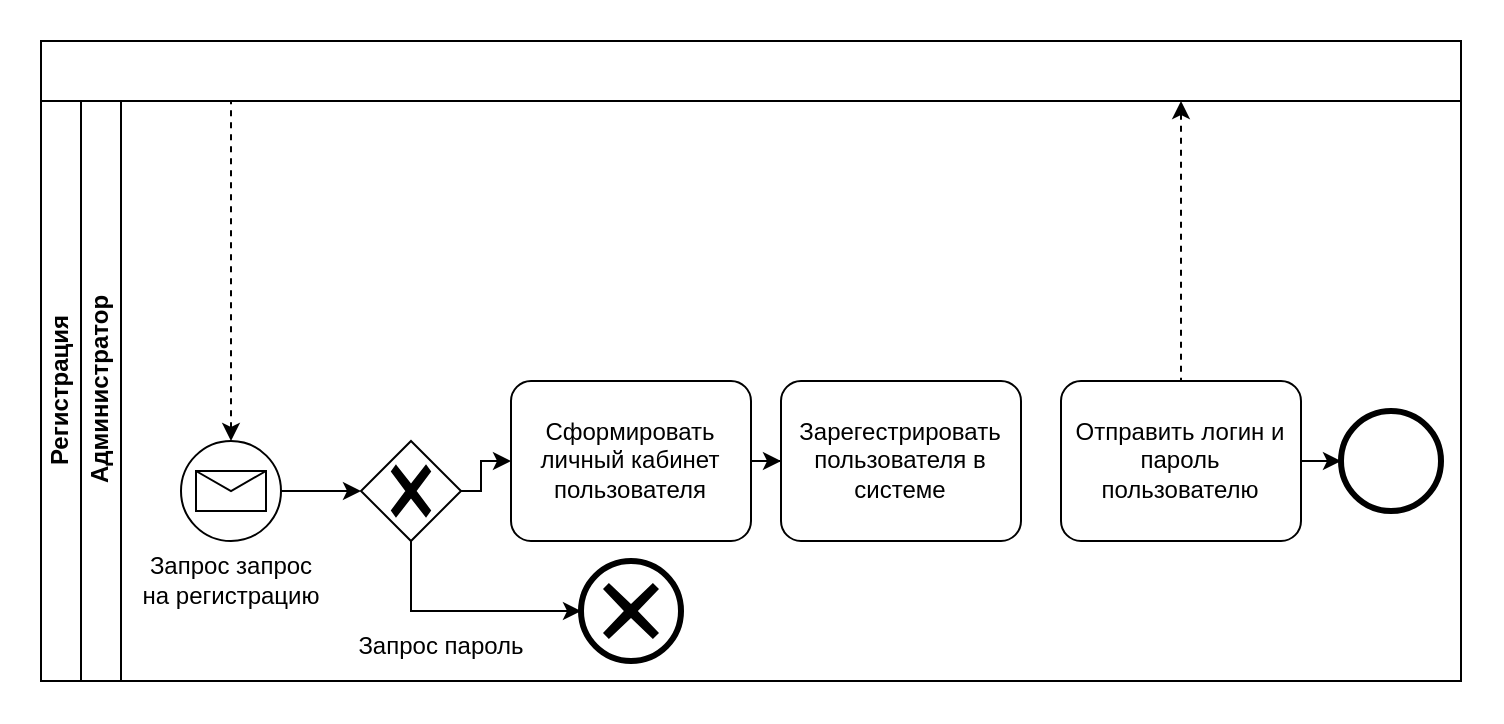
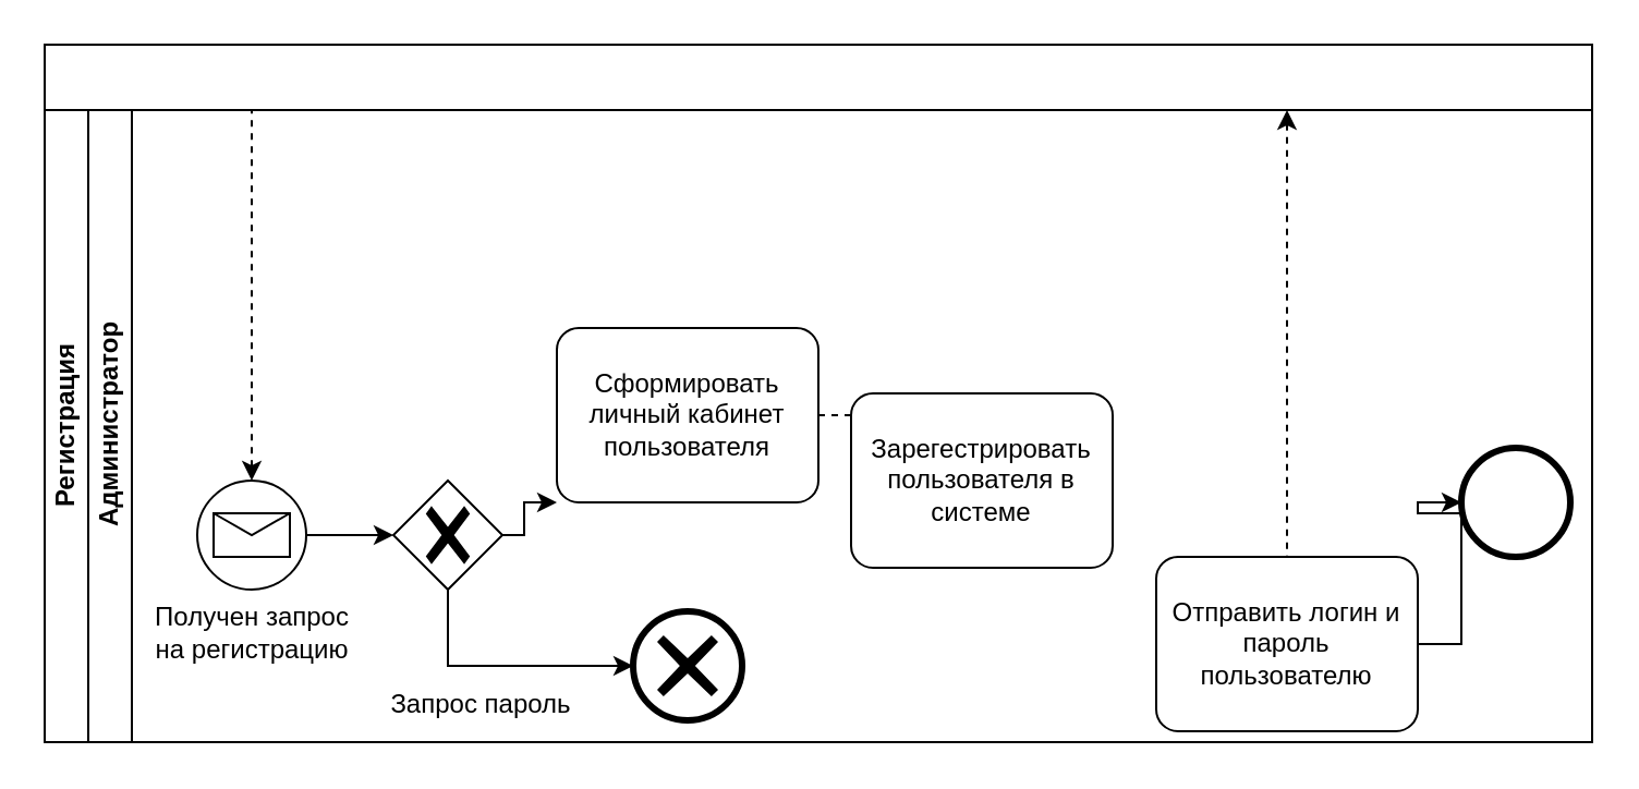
  <mxCell id="0" />
  <mxCell id="1" parent="0" />
  <mxCell id="2" value="Регистрация" style="swimlane;html=1;childLayout=stackLayout;resizeParent=1;resizeParentMax=0;horizontal=0;startSize=20;horizontalStack=0;whiteSpace=wrap;" vertex="1" parent="1"><mxGeometry x="20" y="50" width="710" height="290" as="geometry" /></mxCell>
  <mxCell id="3" value="Администратор" style="swimlane;html=1;startSize=20;horizontal=0;" vertex="1" parent="2"><mxGeometry x="20" width="690" height="290" as="geometry" /></mxCell>
  <mxCell id="4" value="" style="points=[[0.145,0.145,0],[0.5,0,0],[0.855,0.145,0],[1,0.5,0],[0.855,0.855,0],[0.5,1,0],[0.145,0.855,0],[0,0.5,0]];shape=mxgraph.bpmn.event;html=1;verticalLabelPosition=bottom;labelBackgroundColor=#ffffff;verticalAlign=top;align=center;perimeter=ellipsePerimeter;outlineConnect=0;aspect=fixed;outline=standard;symbol=message;" vertex="1" parent="3"><mxGeometry x="50" y="170" width="50" height="50" as="geometry" /></mxCell>
- <mxCell id="5" value="Запрос запрос&lt;div&gt;на регистрацию&lt;/div&gt;" style="text;html=1;align=center;verticalAlign=middle;resizable=0;points=[];autosize=1;strokeColor=none;fillColor=none;" vertex="1" parent="3"><mxGeometry x="20" y="220" width="110" height="40" as="geometry" /></mxCell>
+ <mxCell id="5" value="Получен запрос&lt;div&gt;на регистрацию&lt;/div&gt;" style="text;html=1;align=center;verticalAlign=middle;resizable=0;points=[];autosize=1;strokeColor=none;fillColor=none;" vertex="1" parent="3"><mxGeometry x="20" y="220" width="110" height="40" as="geometry" /></mxCell>
  <mxCell id="6" style="edgeStyle=orthogonalEdgeStyle;rounded=0;orthogonalLoop=1;jettySize=auto;html=1;" edge="1" parent="3" source="7" target="12"><mxGeometry relative="1" as="geometry"><Array as="points"><mxPoint x="200" y="195" /><mxPoint x="200" y="180" /></Array></mxGeometry></mxCell>
  <mxCell id="7" value="" style="points=[[0.25,0.25,0],[0.5,0,0],[0.75,0.25,0],[1,0.5,0],[0.75,0.75,0],[0.5,1,0],[0.25,0.75,0],[0,0.5,0]];shape=mxgraph.bpmn.gateway2;html=1;verticalLabelPosition=bottom;labelBackgroundColor=#ffffff;verticalAlign=top;align=center;perimeter=rhombusPerimeter;outlineConnect=0;outline=none;symbol=none;gwType=exclusive;" vertex="1" parent="3"><mxGeometry x="140" y="170" width="50" height="50" as="geometry" /></mxCell>
  <mxCell id="8" value="" style="points=[[0.145,0.145,0],[0.5,0,0],[0.855,0.145,0],[1,0.5,0],[0.855,0.855,0],[0.5,1,0],[0.145,0.855,0],[0,0.5,0]];shape=mxgraph.bpmn.event;html=1;verticalLabelPosition=bottom;labelBackgroundColor=#ffffff;verticalAlign=top;align=center;perimeter=ellipsePerimeter;outlineConnect=0;aspect=fixed;outline=end;symbol=cancel;" vertex="1" parent="3"><mxGeometry x="250" y="230" width="50" height="50" as="geometry" /></mxCell>
  <mxCell id="9" style="edgeStyle=orthogonalEdgeStyle;rounded=0;orthogonalLoop=1;jettySize=auto;html=1;entryX=0;entryY=0.5;entryDx=0;entryDy=0;entryPerimeter=0;" edge="1" parent="3" source="7" target="8"><mxGeometry relative="1" as="geometry"><Array as="points"><mxPoint x="165" y="255" /></Array></mxGeometry></mxCell>
  <mxCell id="10" style="edgeStyle=orthogonalEdgeStyle;rounded=0;orthogonalLoop=1;jettySize=auto;html=1;entryX=0;entryY=0.5;entryDx=0;entryDy=0;entryPerimeter=0;" edge="1" parent="3" source="4" target="7"><mxGeometry relative="1" as="geometry" /></mxCell>
  <mxCell id="11" style="edgeStyle=orthogonalEdgeStyle;rounded=0;orthogonalLoop=1;jettySize=auto;html=1;dashed=1;" edge="1" parent="3" source="12" target="13"><mxGeometry relative="1" as="geometry" /></mxCell>
- <mxCell id="12" value="Сформировать личный кабинет пользователя" style="points=[[0.25,0,0],[0.5,0,0],[0.75,0,0],[1,0.25,0],[1,0.5,0],[1,0.75,0],[0.75,1,0],[0.5,1,0],[0.25,1,0],[0,0.75,0],[0,0.5,0],[0,0.25,0]];shape=mxgraph.bpmn.task;whiteSpace=wrap;rectStyle=rounded;size=10;html=1;container=1;expand=0;collapsible=0;taskMarker=abstract;" vertex="1" parent="3"><mxGeometry x="215" y="140" width="120" height="80" as="geometry" /></mxCell>
- <mxCell id="13" value="Зарегестрировать пользователя в системе" style="points=[[0.25,0,0],[0.5,0,0],[0.75,0,0],[1,0.25,0],[1,0.5,0],[1,0.75,0],[0.75,1,0],[0.5,1,0],[0.25,1,0],[0,0.75,0],[0,0.5,0],[0,0.25,0]];shape=mxgraph.bpmn.task;whiteSpace=wrap;rectStyle=rounded;size=10;html=1;container=1;expand=0;collapsible=0;taskMarker=abstract;" vertex="1" parent="3"><mxGeometry x="350" y="140" width="120" height="80" as="geometry" /></mxCell>
+ <mxCell id="12" value="Сформировать личный кабинет пользователя" style="points=[[0.25,0,0],[0.5,0,0],[0.75,0,0],[1,0.25,0],[1,0.5,0],[1,0.75,0],[0.75,1,0],[0.5,1,0],[0.25,1,0],[0,0.75,0],[0,0.5,0],[0,0.25,0]];shape=mxgraph.bpmn.task;whiteSpace=wrap;rectStyle=rounded;size=10;html=1;container=1;expand=0;collapsible=0;taskMarker=abstract;" vertex="1" parent="3"><mxGeometry x="215" y="100" width="120" height="80" as="geometry" /></mxCell>
+ <mxCell id="13" value="Зарегестрировать пользователя в системе" style="points=[[0.25,0,0],[0.5,0,0],[0.75,0,0],[1,0.25,0],[1,0.5,0],[1,0.75,0],[0.75,1,0],[0.5,1,0],[0.25,1,0],[0,0.75,0],[0,0.5,0],[0,0.25,0]];shape=mxgraph.bpmn.task;whiteSpace=wrap;rectStyle=rounded;size=10;html=1;container=1;expand=0;collapsible=0;taskMarker=abstract;" vertex="1" parent="3"><mxGeometry x="350" y="130" width="120" height="80" as="geometry" /></mxCell>
  <mxCell id="14" style="edgeStyle=orthogonalEdgeStyle;rounded=0;orthogonalLoop=1;jettySize=auto;html=1;" edge="1" parent="3" source="15" target="16"><mxGeometry relative="1" as="geometry" /></mxCell>
- <mxCell id="15" value="Отправить логин и пароль пользователю" style="points=[[0.25,0,0],[0.5,0,0],[0.75,0,0],[1,0.25,0],[1,0.5,0],[1,0.75,0],[0.75,1,0],[0.5,1,0],[0.25,1,0],[0,0.75,0],[0,0.5,0],[0,0.25,0]];shape=mxgraph.bpmn.task;whiteSpace=wrap;rectStyle=rounded;size=10;html=1;container=1;expand=0;collapsible=0;taskMarker=abstract;" vertex="1" parent="3"><mxGeometry x="490" y="140" width="120" height="80" as="geometry" /></mxCell>
+ <mxCell id="15" value="Отправить логин и пароль пользователю" style="points=[[0.25,0,0],[0.5,0,0],[0.75,0,0],[1,0.25,0],[1,0.5,0],[1,0.75,0],[0.75,1,0],[0.5,1,0],[0.25,1,0],[0,0.75,0],[0,0.5,0],[0,0.25,0]];shape=mxgraph.bpmn.task;whiteSpace=wrap;rectStyle=rounded;size=10;html=1;container=1;expand=0;collapsible=0;taskMarker=abstract;" vertex="1" parent="3"><mxGeometry x="490" y="205" width="120" height="80" as="geometry" /></mxCell>
  <mxCell id="16" value="" style="points=[[0.145,0.145,0],[0.5,0,0],[0.855,0.145,0],[1,0.5,0],[0.855,0.855,0],[0.5,1,0],[0.145,0.855,0],[0,0.5,0]];shape=mxgraph.bpmn.event;html=1;verticalLabelPosition=bottom;labelBackgroundColor=#ffffff;verticalAlign=top;align=center;perimeter=ellipsePerimeter;outlineConnect=0;aspect=fixed;outline=end;symbol=terminate2;" vertex="1" parent="3"><mxGeometry x="630" y="155" width="50" height="50" as="geometry" /></mxCell>
  <mxCell id="17" value="" style="swimlane;html=1;startSize=20;fontStyle=0;collapsible=0;horizontal=0;swimlaneLine=0;fillColor=none;whiteSpace=wrap;" vertex="1" parent="1"><mxGeometry x="20" y="20" width="710" height="30" as="geometry" /></mxCell>
  <mxCell id="18" value="" style="endArrow=none;dashed=1;html=1;rounded=0;exitX=0.5;exitY=0;exitDx=0;exitDy=0;exitPerimeter=0;startArrow=classic;startFill=1;" edge="1" parent="1" source="4"><mxGeometry width="50" height="50" relative="1" as="geometry"><mxPoint x="370" y="380" as="sourcePoint" /><mxPoint x="115" y="50" as="targetPoint" /></mxGeometry></mxCell>
  <mxCell id="19" value="Запрос пароль" style="text;html=1;align=center;verticalAlign=middle;resizable=0;points=[];autosize=1;strokeColor=none;fillColor=none;" vertex="1" parent="1"><mxGeometry x="160" y="308" width="120" height="30" as="geometry" /></mxCell>
  <mxCell id="20" value="" style="endArrow=none;dashed=1;html=1;rounded=0;startArrow=classic;startFill=1;entryX=0.5;entryY=0;entryDx=0;entryDy=0;entryPerimeter=0;" edge="1" parent="1" target="15"><mxGeometry width="50" height="50" relative="1" as="geometry"><mxPoint x="590" y="50" as="sourcePoint" /><mxPoint x="125" y="60" as="targetPoint" /></mxGeometry></mxCell>
